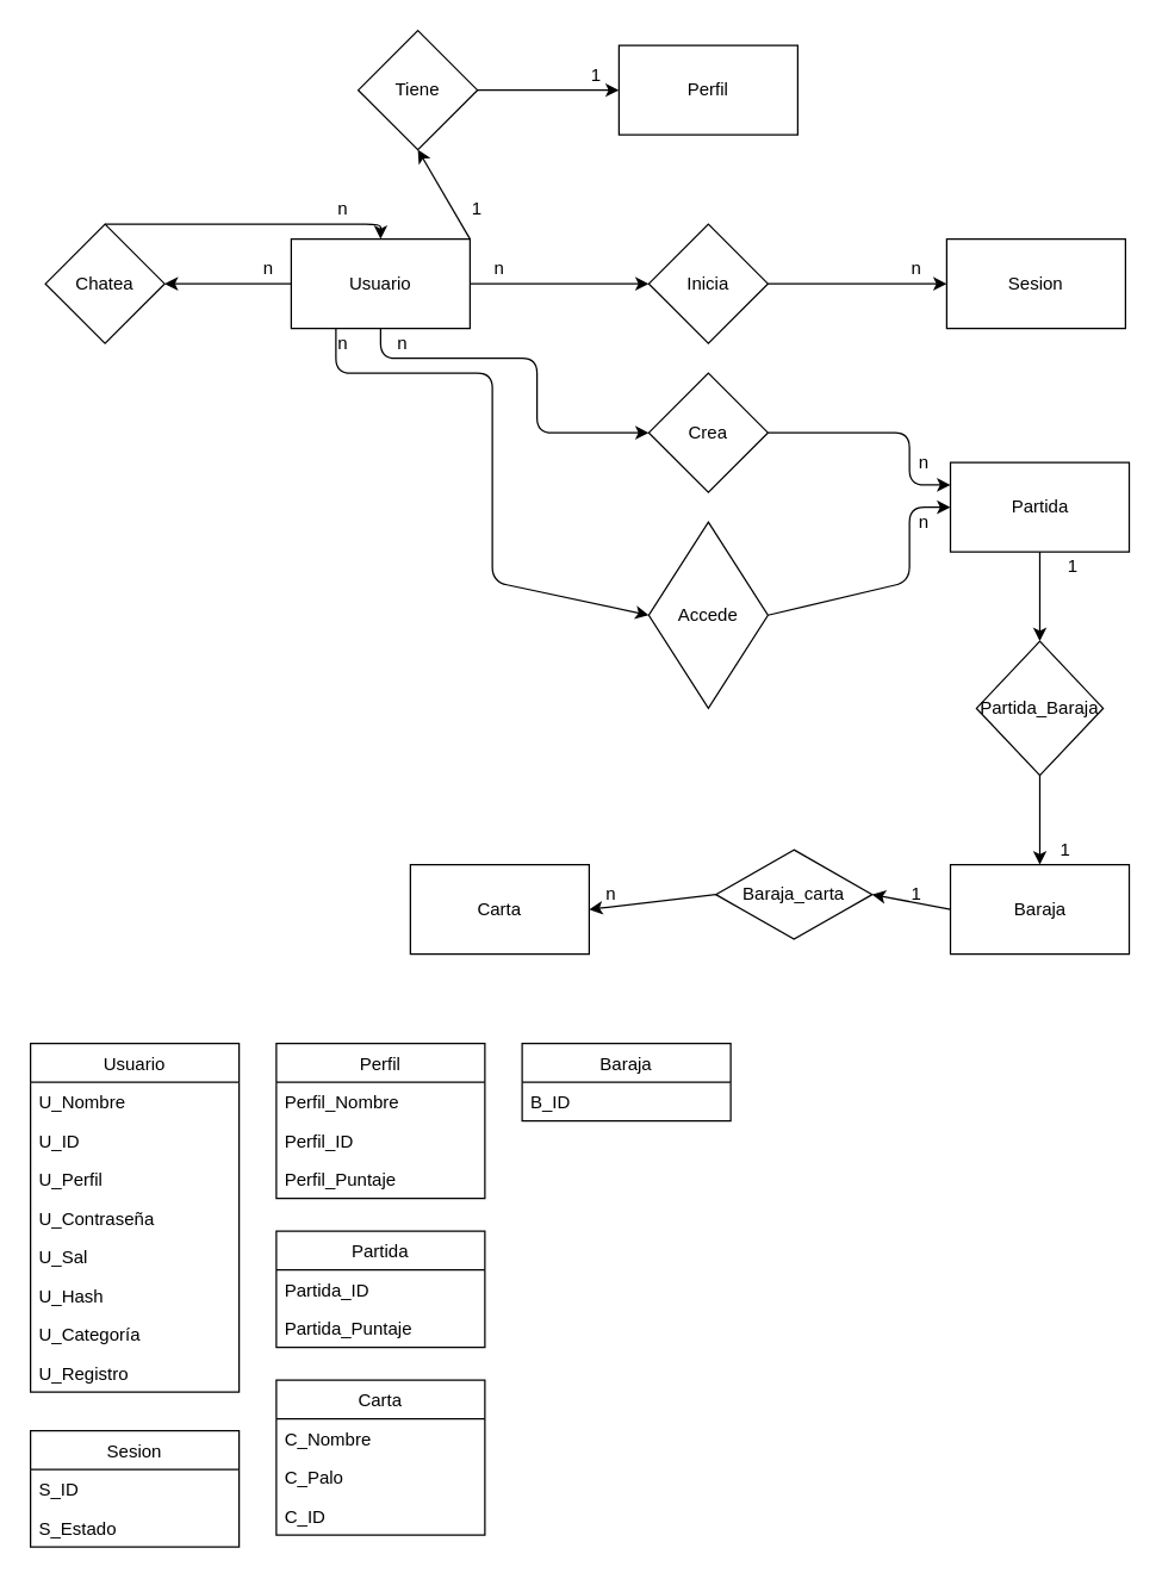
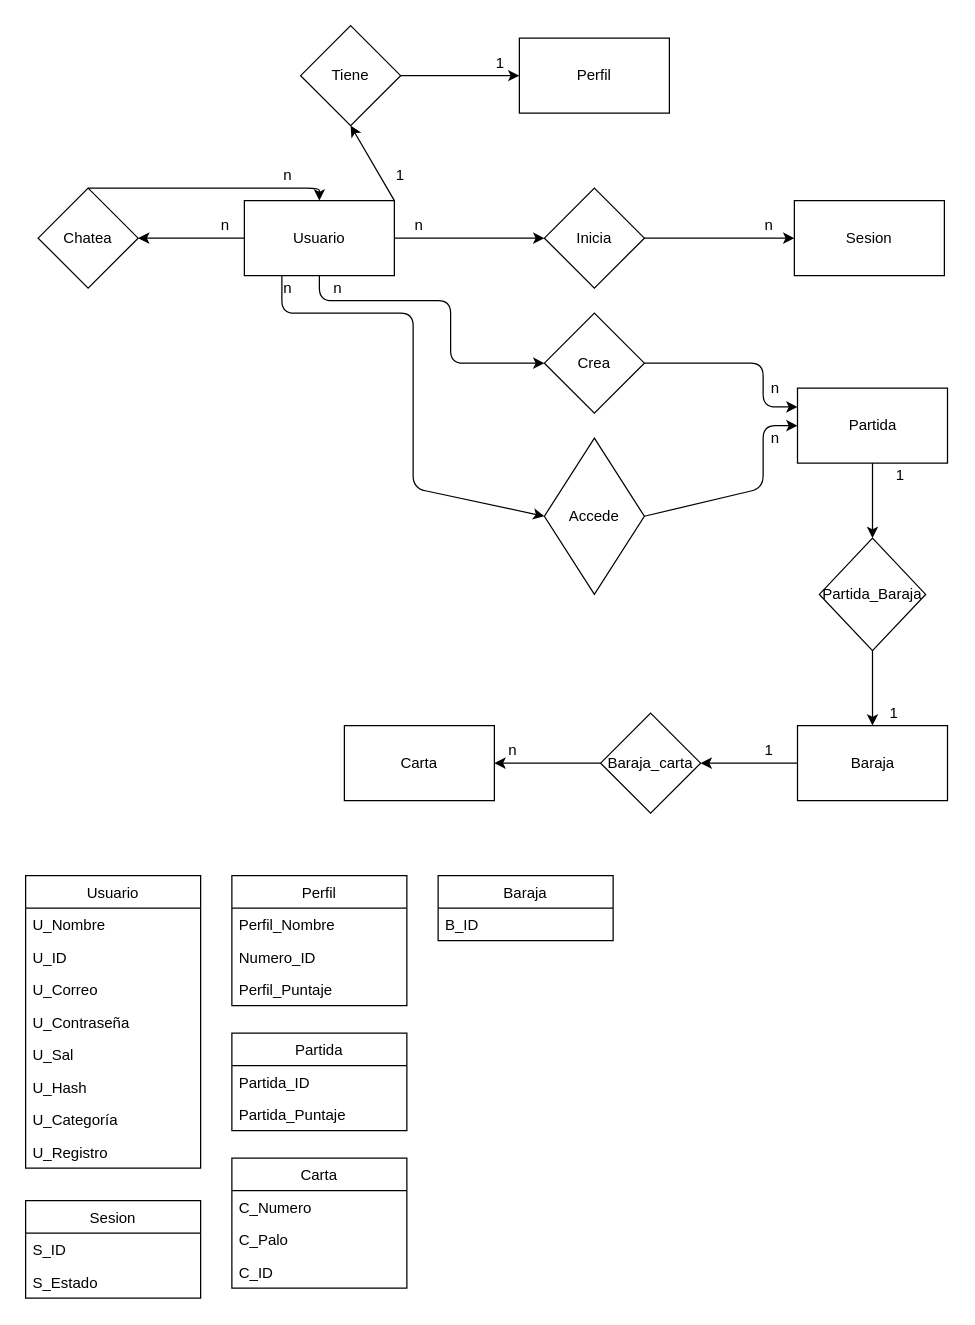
  <mxCell id="0" />
  <mxCell id="1" parent="0" />
  <mxCell id="2" value="Usuario" style="rounded=0;whiteSpace=wrap;html=1;" parent="1" vertex="1"><mxGeometry x="195" y="160" width="120" height="60" as="geometry" /></mxCell>
  <mxCell id="3" value="Inicia" style="rhombus;whiteSpace=wrap;html=1;" parent="1" vertex="1"><mxGeometry x="435" y="150" width="80" height="80" as="geometry" /></mxCell>
  <mxCell id="4" value="" style="endArrow=classic;html=1;exitX=1;exitY=0.5;exitDx=0;exitDy=0;entryX=0;entryY=0.5;entryDx=0;entryDy=0;" parent="1" source="2" target="3" edge="1"><mxGeometry width="50" height="50" relative="1" as="geometry"><mxPoint x="355" y="240" as="sourcePoint" /><mxPoint x="405" y="190" as="targetPoint" /></mxGeometry></mxCell>
  <mxCell id="5" value="Sesion" style="rounded=0;whiteSpace=wrap;html=1;" parent="1" vertex="1"><mxGeometry x="635" y="160" width="120" height="60" as="geometry" /></mxCell>
  <mxCell id="6" value="" style="endArrow=classic;html=1;exitX=1;exitY=0.5;exitDx=0;exitDy=0;entryX=0;entryY=0.5;entryDx=0;entryDy=0;" parent="1" source="3" target="5" edge="1"><mxGeometry width="50" height="50" relative="1" as="geometry"><mxPoint x="545" y="220" as="sourcePoint" /><mxPoint x="595" y="170" as="targetPoint" /></mxGeometry></mxCell>
  <mxCell id="7" value="n" style="text;html=1;strokeColor=none;fillColor=none;align=center;verticalAlign=middle;whiteSpace=wrap;rounded=0;" parent="1" vertex="1"><mxGeometry x="315" y="170" width="40" height="20" as="geometry" /></mxCell>
  <mxCell id="8" value="n" style="text;html=1;strokeColor=none;fillColor=none;align=center;verticalAlign=middle;whiteSpace=wrap;rounded=0;" parent="1" vertex="1"><mxGeometry x="595" y="170" width="40" height="20" as="geometry" /></mxCell>
  <mxCell id="9" value="Chatea" style="rhombus;whiteSpace=wrap;html=1;" parent="1" vertex="1"><mxGeometry x="30" y="150" width="80" height="80" as="geometry" /></mxCell>
  <mxCell id="10" value="" style="endArrow=classic;html=1;entryX=1;entryY=0.5;entryDx=0;entryDy=0;exitX=0;exitY=0.5;exitDx=0;exitDy=0;" parent="1" source="2" target="9" edge="1"><mxGeometry width="50" height="50" relative="1" as="geometry"><mxPoint x="130" y="220" as="sourcePoint" /><mxPoint x="180" y="170" as="targetPoint" /></mxGeometry></mxCell>
  <mxCell id="11" value="" style="endArrow=classic;html=1;exitX=0.5;exitY=0;exitDx=0;exitDy=0;entryX=0.5;entryY=0;entryDx=0;entryDy=0;" parent="1" source="9" target="2" edge="1"><mxGeometry width="50" height="50" relative="1" as="geometry"><mxPoint x="150" y="170" as="sourcePoint" /><mxPoint x="260" y="150" as="targetPoint" /><Array as="points"><mxPoint x="170" y="150" /><mxPoint x="255" y="150" /></Array></mxGeometry></mxCell>
  <mxCell id="12" value="n" style="text;html=1;strokeColor=none;fillColor=none;align=center;verticalAlign=middle;whiteSpace=wrap;rounded=0;" parent="1" vertex="1"><mxGeometry x="160" y="170" width="40" height="20" as="geometry" /></mxCell>
  <mxCell id="13" value="n" style="text;html=1;strokeColor=none;fillColor=none;align=center;verticalAlign=middle;whiteSpace=wrap;rounded=0;" parent="1" vertex="1"><mxGeometry x="210" y="130" width="40" height="20" as="geometry" /></mxCell>
  <mxCell id="14" value="Crea" style="rhombus;whiteSpace=wrap;html=1;" parent="1" vertex="1"><mxGeometry x="435" y="250" width="80" height="80" as="geometry" /></mxCell>
  <mxCell id="15" value="Accede" style="rhombus;whiteSpace=wrap;html=1;" parent="1" vertex="1"><mxGeometry x="435" y="350" width="80" height="125" as="geometry" /></mxCell>
  <mxCell id="16" value="" style="endArrow=classic;html=1;exitX=0.25;exitY=1;exitDx=0;exitDy=0;entryX=0;entryY=0.5;entryDx=0;entryDy=0;" parent="1" source="2" target="15" edge="1"><mxGeometry width="50" height="50" relative="1" as="geometry"><mxPoint x="350" y="300" as="sourcePoint" /><mxPoint x="400" y="250" as="targetPoint" /><Array as="points"><mxPoint x="225" y="250" /><mxPoint x="330" y="250" /><mxPoint x="330" y="300" /><mxPoint x="330" y="390" /></Array></mxGeometry></mxCell>
  <mxCell id="17" value="" style="endArrow=classic;html=1;exitX=0.5;exitY=1;exitDx=0;exitDy=0;entryX=0;entryY=0.5;entryDx=0;entryDy=0;" parent="1" source="2" target="14" edge="1"><mxGeometry width="50" height="50" relative="1" as="geometry"><mxPoint x="370" y="280" as="sourcePoint" /><mxPoint x="420" y="230" as="targetPoint" /><Array as="points"><mxPoint x="255" y="240" /><mxPoint x="360" y="240" /><mxPoint x="360" y="290" /></Array></mxGeometry></mxCell>
  <mxCell id="18" value="Partida" style="rounded=0;whiteSpace=wrap;html=1;" parent="1" vertex="1"><mxGeometry x="637.5" y="310" width="120" height="60" as="geometry" /></mxCell>
  <mxCell id="19" value="" style="endArrow=classic;html=1;exitX=1;exitY=0.5;exitDx=0;exitDy=0;entryX=0;entryY=0.25;entryDx=0;entryDy=0;" parent="1" source="14" target="18" edge="1"><mxGeometry width="50" height="50" relative="1" as="geometry"><mxPoint x="570" y="350" as="sourcePoint" /><mxPoint x="620" y="300" as="targetPoint" /><Array as="points"><mxPoint x="610" y="290" /><mxPoint x="610" y="325" /></Array></mxGeometry></mxCell>
  <mxCell id="20" value="" style="endArrow=classic;html=1;exitX=1;exitY=0.5;exitDx=0;exitDy=0;entryX=0;entryY=0.5;entryDx=0;entryDy=0;" parent="1" source="15" target="18" edge="1"><mxGeometry width="50" height="50" relative="1" as="geometry"><mxPoint x="540" y="430" as="sourcePoint" /><mxPoint x="590" y="380" as="targetPoint" /><Array as="points"><mxPoint x="610" y="390" /><mxPoint x="610" y="340" /></Array></mxGeometry></mxCell>
  <mxCell id="21" value="n" style="text;html=1;strokeColor=none;fillColor=none;align=center;verticalAlign=middle;whiteSpace=wrap;rounded=0;" parent="1" vertex="1"><mxGeometry x="250" y="220" width="40" height="20" as="geometry" /></mxCell>
  <mxCell id="22" value="n" style="text;html=1;strokeColor=none;fillColor=none;align=center;verticalAlign=middle;whiteSpace=wrap;rounded=0;" parent="1" vertex="1"><mxGeometry x="600" y="300" width="40" height="20" as="geometry" /></mxCell>
  <mxCell id="23" value="n" style="text;html=1;strokeColor=none;fillColor=none;align=center;verticalAlign=middle;whiteSpace=wrap;rounded=0;" parent="1" vertex="1"><mxGeometry x="210" y="220" width="40" height="20" as="geometry" /></mxCell>
  <mxCell id="24" value="n" style="text;html=1;strokeColor=none;fillColor=none;align=center;verticalAlign=middle;whiteSpace=wrap;rounded=0;" parent="1" vertex="1"><mxGeometry x="600" y="340" width="40" height="20" as="geometry" /></mxCell>
  <mxCell id="25" value="Partida_Baraja" style="rhombus;whiteSpace=wrap;html=1;" parent="1" vertex="1"><mxGeometry x="655" y="430" width="85" height="90" as="geometry" /></mxCell>
  <mxCell id="26" value="" style="endArrow=classic;html=1;exitX=0.5;exitY=1;exitDx=0;exitDy=0;entryX=0.5;entryY=0;entryDx=0;entryDy=0;" parent="1" source="18" target="25" edge="1"><mxGeometry width="50" height="50" relative="1" as="geometry"><mxPoint x="680" y="440" as="sourcePoint" /><mxPoint x="730" y="390" as="targetPoint" /></mxGeometry></mxCell>
  <mxCell id="27" value="Baraja" style="rounded=0;whiteSpace=wrap;html=1;" parent="1" vertex="1"><mxGeometry x="637.5" y="580" width="120" height="60" as="geometry" /></mxCell>
  <mxCell id="28" value="" style="endArrow=classic;html=1;exitX=0.5;exitY=1;exitDx=0;exitDy=0;entryX=0.5;entryY=0;entryDx=0;entryDy=0;" parent="1" source="25" target="27" edge="1"><mxGeometry width="50" height="50" relative="1" as="geometry"><mxPoint x="730" y="550" as="sourcePoint" /><mxPoint x="780" y="500" as="targetPoint" /></mxGeometry></mxCell>
  <mxCell id="29" value="Carta" style="rounded=0;whiteSpace=wrap;html=1;" parent="1" vertex="1"><mxGeometry x="275" y="580" width="120" height="60" as="geometry" /></mxCell>
- <mxCell id="30" value="Baraja_carta" style="rhombus;whiteSpace=wrap;html=1;" parent="1" vertex="1"><mxGeometry x="480" y="570" width="105" height="60" as="geometry" /></mxCell>
+ <mxCell id="30" value="Baraja_carta" style="rhombus;whiteSpace=wrap;html=1;" parent="1" vertex="1"><mxGeometry x="480" y="570" width="80" height="80" as="geometry" /></mxCell>
  <mxCell id="31" value="" style="endArrow=classic;html=1;exitX=0;exitY=0.5;exitDx=0;exitDy=0;entryX=1;entryY=0.5;entryDx=0;entryDy=0;" parent="1" source="27" target="30" edge="1"><mxGeometry width="50" height="50" relative="1" as="geometry"><mxPoint x="580" y="630" as="sourcePoint" /><mxPoint x="630" y="580" as="targetPoint" /></mxGeometry></mxCell>
  <mxCell id="32" value="" style="endArrow=classic;html=1;exitX=0;exitY=0.5;exitDx=0;exitDy=0;entryX=1;entryY=0.5;entryDx=0;entryDy=0;" parent="1" source="30" target="29" edge="1"><mxGeometry width="50" height="50" relative="1" as="geometry"><mxPoint x="420" y="630" as="sourcePoint" /><mxPoint x="470" y="580" as="targetPoint" /></mxGeometry></mxCell>
  <mxCell id="33" value="1" style="text;html=1;strokeColor=none;fillColor=none;align=center;verticalAlign=middle;whiteSpace=wrap;rounded=0;" parent="1" vertex="1"><mxGeometry x="700" y="370" width="40" height="20" as="geometry" /></mxCell>
  <mxCell id="34" value="1" style="text;html=1;strokeColor=none;fillColor=none;align=center;verticalAlign=middle;whiteSpace=wrap;rounded=0;" parent="1" vertex="1"><mxGeometry x="695" y="560" width="40" height="20" as="geometry" /></mxCell>
  <mxCell id="35" value="1" style="text;html=1;strokeColor=none;fillColor=none;align=center;verticalAlign=middle;whiteSpace=wrap;rounded=0;" parent="1" vertex="1"><mxGeometry x="595" y="590" width="40" height="20" as="geometry" /></mxCell>
  <mxCell id="36" value="n" style="text;html=1;strokeColor=none;fillColor=none;align=center;verticalAlign=middle;whiteSpace=wrap;rounded=0;" parent="1" vertex="1"><mxGeometry x="390" y="590" width="40" height="20" as="geometry" /></mxCell>
  <mxCell id="37" value="" style="endArrow=classic;html=1;exitX=1;exitY=0;exitDx=0;exitDy=0;entryX=0.5;entryY=1;entryDx=0;entryDy=0;" parent="1" source="2" target="38" edge="1"><mxGeometry width="50" height="50" relative="1" as="geometry"><mxPoint x="280" y="150" as="sourcePoint" /><mxPoint x="330" y="100" as="targetPoint" /></mxGeometry></mxCell>
  <mxCell id="38" value="Tiene" style="rhombus;whiteSpace=wrap;html=1;" parent="1" vertex="1"><mxGeometry x="240" y="20" width="80" height="80" as="geometry" /></mxCell>
  <mxCell id="39" value="Perfil" style="rounded=0;whiteSpace=wrap;html=1;" parent="1" vertex="1"><mxGeometry x="415" y="30" width="120" height="60" as="geometry" /></mxCell>
  <mxCell id="40" value="" style="endArrow=classic;html=1;exitX=1;exitY=0.5;exitDx=0;exitDy=0;entryX=0;entryY=0.5;entryDx=0;entryDy=0;" parent="1" source="38" target="39" edge="1"><mxGeometry width="50" height="50" relative="1" as="geometry"><mxPoint x="350" y="80" as="sourcePoint" /><mxPoint x="400" y="30" as="targetPoint" /></mxGeometry></mxCell>
  <mxCell id="41" value="1" style="text;html=1;strokeColor=none;fillColor=none;align=center;verticalAlign=middle;whiteSpace=wrap;rounded=0;" parent="1" vertex="1"><mxGeometry x="300" y="130" width="40" height="20" as="geometry" /></mxCell>
  <mxCell id="42" value="1" style="text;html=1;strokeColor=none;fillColor=none;align=center;verticalAlign=middle;whiteSpace=wrap;rounded=0;" parent="1" vertex="1"><mxGeometry x="380" y="40" width="40" height="20" as="geometry" /></mxCell>
  <mxCell id="43" value="Usuario" style="swimlane;fontStyle=0;childLayout=stackLayout;horizontal=1;startSize=26;fillColor=none;horizontalStack=0;resizeParent=1;resizeParentMax=0;resizeLast=0;collapsible=1;marginBottom=0;" parent="1" vertex="1"><mxGeometry x="20" y="700" width="140" height="234" as="geometry"><mxRectangle x="10" y="530" width="70" height="26" as="alternateBounds" /></mxGeometry></mxCell>
  <mxCell id="44" value="U_Nombre" style="text;strokeColor=none;fillColor=none;align=left;verticalAlign=top;spacingLeft=4;spacingRight=4;overflow=hidden;rotatable=0;points=[[0,0.5],[1,0.5]];portConstraint=eastwest;" parent="43" vertex="1"><mxGeometry y="26" width="140" height="26" as="geometry" /></mxCell>
  <mxCell id="45" value="U_ID" style="text;strokeColor=none;fillColor=none;align=left;verticalAlign=top;spacingLeft=4;spacingRight=4;overflow=hidden;rotatable=0;points=[[0,0.5],[1,0.5]];portConstraint=eastwest;" parent="43" vertex="1"><mxGeometry y="52" width="140" height="26" as="geometry" /></mxCell>
- <mxCell id="46" value="U_Perfil" style="text;strokeColor=none;fillColor=none;align=left;verticalAlign=top;spacingLeft=4;spacingRight=4;overflow=hidden;rotatable=0;points=[[0,0.5],[1,0.5]];portConstraint=eastwest;" parent="43" vertex="1"><mxGeometry y="78" width="140" height="26" as="geometry" /></mxCell>
+ <mxCell id="46" value="U_Correo" style="text;strokeColor=none;fillColor=none;align=left;verticalAlign=top;spacingLeft=4;spacingRight=4;overflow=hidden;rotatable=0;points=[[0,0.5],[1,0.5]];portConstraint=eastwest;" parent="43" vertex="1"><mxGeometry y="78" width="140" height="26" as="geometry" /></mxCell>
  <mxCell id="47" value="U_Contraseña" style="text;strokeColor=none;fillColor=none;align=left;verticalAlign=top;spacingLeft=4;spacingRight=4;overflow=hidden;rotatable=0;points=[[0,0.5],[1,0.5]];portConstraint=eastwest;" parent="43" vertex="1"><mxGeometry y="104" width="140" height="26" as="geometry" /></mxCell>
  <mxCell id="48" value="U_Sal" style="text;strokeColor=none;fillColor=none;align=left;verticalAlign=top;spacingLeft=4;spacingRight=4;overflow=hidden;rotatable=0;points=[[0,0.5],[1,0.5]];portConstraint=eastwest;" parent="43" vertex="1"><mxGeometry y="130" width="140" height="26" as="geometry" /></mxCell>
  <mxCell id="49" value="U_Hash" style="text;strokeColor=none;fillColor=none;align=left;verticalAlign=top;spacingLeft=4;spacingRight=4;overflow=hidden;rotatable=0;points=[[0,0.5],[1,0.5]];portConstraint=eastwest;" parent="43" vertex="1"><mxGeometry y="156" width="140" height="26" as="geometry" /></mxCell>
  <mxCell id="50" value="U_Categoría" style="text;strokeColor=none;fillColor=none;align=left;verticalAlign=top;spacingLeft=4;spacingRight=4;overflow=hidden;rotatable=0;points=[[0,0.5],[1,0.5]];portConstraint=eastwest;" parent="43" vertex="1"><mxGeometry y="182" width="140" height="26" as="geometry" /></mxCell>
  <mxCell id="51" value="U_Registro" style="text;strokeColor=none;fillColor=none;align=left;verticalAlign=top;spacingLeft=4;spacingRight=4;overflow=hidden;rotatable=0;points=[[0,0.5],[1,0.5]];portConstraint=eastwest;" parent="43" vertex="1"><mxGeometry y="208" width="140" height="26" as="geometry" /></mxCell>
  <mxCell id="52" value="Sesion" style="swimlane;fontStyle=0;childLayout=stackLayout;horizontal=1;startSize=26;fillColor=none;horizontalStack=0;resizeParent=1;resizeParentMax=0;resizeLast=0;collapsible=1;marginBottom=0;" parent="1" vertex="1"><mxGeometry x="20" y="960" width="140" height="78" as="geometry" /></mxCell>
  <mxCell id="53" value="S_ID" style="text;strokeColor=none;fillColor=none;align=left;verticalAlign=top;spacingLeft=4;spacingRight=4;overflow=hidden;rotatable=0;points=[[0,0.5],[1,0.5]];portConstraint=eastwest;" parent="52" vertex="1"><mxGeometry y="26" width="140" height="26" as="geometry" /></mxCell>
  <mxCell id="54" value="S_Estado" style="text;strokeColor=none;fillColor=none;align=left;verticalAlign=top;spacingLeft=4;spacingRight=4;overflow=hidden;rotatable=0;points=[[0,0.5],[1,0.5]];portConstraint=eastwest;" parent="52" vertex="1"><mxGeometry y="52" width="140" height="26" as="geometry" /></mxCell>
  <mxCell id="55" value="Perfil" style="swimlane;fontStyle=0;childLayout=stackLayout;horizontal=1;startSize=26;fillColor=none;horizontalStack=0;resizeParent=1;resizeParentMax=0;resizeLast=0;collapsible=1;marginBottom=0;" parent="1" vertex="1"><mxGeometry x="185" y="700" width="140" height="104" as="geometry" /></mxCell>
  <mxCell id="56" value="Perfil_Nombre" style="text;strokeColor=none;fillColor=none;align=left;verticalAlign=top;spacingLeft=4;spacingRight=4;overflow=hidden;rotatable=0;points=[[0,0.5],[1,0.5]];portConstraint=eastwest;" parent="55" vertex="1"><mxGeometry y="26" width="140" height="26" as="geometry" /></mxCell>
- <mxCell id="57" value="Perfil_ID" style="text;strokeColor=none;fillColor=none;align=left;verticalAlign=top;spacingLeft=4;spacingRight=4;overflow=hidden;rotatable=0;points=[[0,0.5],[1,0.5]];portConstraint=eastwest;" parent="55" vertex="1"><mxGeometry y="52" width="140" height="26" as="geometry" /></mxCell>
+ <mxCell id="57" value="Numero_ID" style="text;strokeColor=none;fillColor=none;align=left;verticalAlign=top;spacingLeft=4;spacingRight=4;overflow=hidden;rotatable=0;points=[[0,0.5],[1,0.5]];portConstraint=eastwest;" parent="55" vertex="1"><mxGeometry y="52" width="140" height="26" as="geometry" /></mxCell>
  <mxCell id="58" value="Perfil_Puntaje" style="text;strokeColor=none;fillColor=none;align=left;verticalAlign=top;spacingLeft=4;spacingRight=4;overflow=hidden;rotatable=0;points=[[0,0.5],[1,0.5]];portConstraint=eastwest;" parent="55" vertex="1"><mxGeometry y="78" width="140" height="26" as="geometry" /></mxCell>
  <mxCell id="59" value="Partida" style="swimlane;fontStyle=0;childLayout=stackLayout;horizontal=1;startSize=26;fillColor=none;horizontalStack=0;resizeParent=1;resizeParentMax=0;resizeLast=0;collapsible=1;marginBottom=0;" parent="1" vertex="1"><mxGeometry x="185" y="826" width="140" height="78" as="geometry" /></mxCell>
  <mxCell id="60" value="Partida_ID" style="text;strokeColor=none;fillColor=none;align=left;verticalAlign=top;spacingLeft=4;spacingRight=4;overflow=hidden;rotatable=0;points=[[0,0.5],[1,0.5]];portConstraint=eastwest;" parent="59" vertex="1"><mxGeometry y="26" width="140" height="26" as="geometry" /></mxCell>
  <mxCell id="61" value="Partida_Puntaje" style="text;strokeColor=none;fillColor=none;align=left;verticalAlign=top;spacingLeft=4;spacingRight=4;overflow=hidden;rotatable=0;points=[[0,0.5],[1,0.5]];portConstraint=eastwest;" parent="59" vertex="1"><mxGeometry y="52" width="140" height="26" as="geometry" /></mxCell>
  <mxCell id="62" value="Carta" style="swimlane;fontStyle=0;childLayout=stackLayout;horizontal=1;startSize=26;fillColor=none;horizontalStack=0;resizeParent=1;resizeParentMax=0;resizeLast=0;collapsible=1;marginBottom=0;" parent="1" vertex="1"><mxGeometry x="185" y="926" width="140" height="104" as="geometry" /></mxCell>
- <mxCell id="63" value="C_Nombre" style="text;strokeColor=none;fillColor=none;align=left;verticalAlign=top;spacingLeft=4;spacingRight=4;overflow=hidden;rotatable=0;points=[[0,0.5],[1,0.5]];portConstraint=eastwest;" parent="62" vertex="1"><mxGeometry y="26" width="140" height="26" as="geometry" /></mxCell>
+ <mxCell id="63" value="C_Numero" style="text;strokeColor=none;fillColor=none;align=left;verticalAlign=top;spacingLeft=4;spacingRight=4;overflow=hidden;rotatable=0;points=[[0,0.5],[1,0.5]];portConstraint=eastwest;" parent="62" vertex="1"><mxGeometry y="26" width="140" height="26" as="geometry" /></mxCell>
  <mxCell id="64" value="C_Palo" style="text;strokeColor=none;fillColor=none;align=left;verticalAlign=top;spacingLeft=4;spacingRight=4;overflow=hidden;rotatable=0;points=[[0,0.5],[1,0.5]];portConstraint=eastwest;" parent="62" vertex="1"><mxGeometry y="52" width="140" height="26" as="geometry" /></mxCell>
  <mxCell id="65" value="C_ID" style="text;strokeColor=none;fillColor=none;align=left;verticalAlign=top;spacingLeft=4;spacingRight=4;overflow=hidden;rotatable=0;points=[[0,0.5],[1,0.5]];portConstraint=eastwest;" parent="62" vertex="1"><mxGeometry y="78" width="140" height="26" as="geometry" /></mxCell>
  <mxCell id="66" value="Baraja" style="swimlane;fontStyle=0;childLayout=stackLayout;horizontal=1;startSize=26;fillColor=none;horizontalStack=0;resizeParent=1;resizeParentMax=0;resizeLast=0;collapsible=1;marginBottom=0;" parent="1" vertex="1"><mxGeometry x="350" y="700" width="140" height="52" as="geometry" /></mxCell>
  <mxCell id="67" value="B_ID" style="text;strokeColor=none;fillColor=none;align=left;verticalAlign=top;spacingLeft=4;spacingRight=4;overflow=hidden;rotatable=0;points=[[0,0.5],[1,0.5]];portConstraint=eastwest;" parent="66" vertex="1"><mxGeometry y="26" width="140" height="26" as="geometry" /></mxCell>
